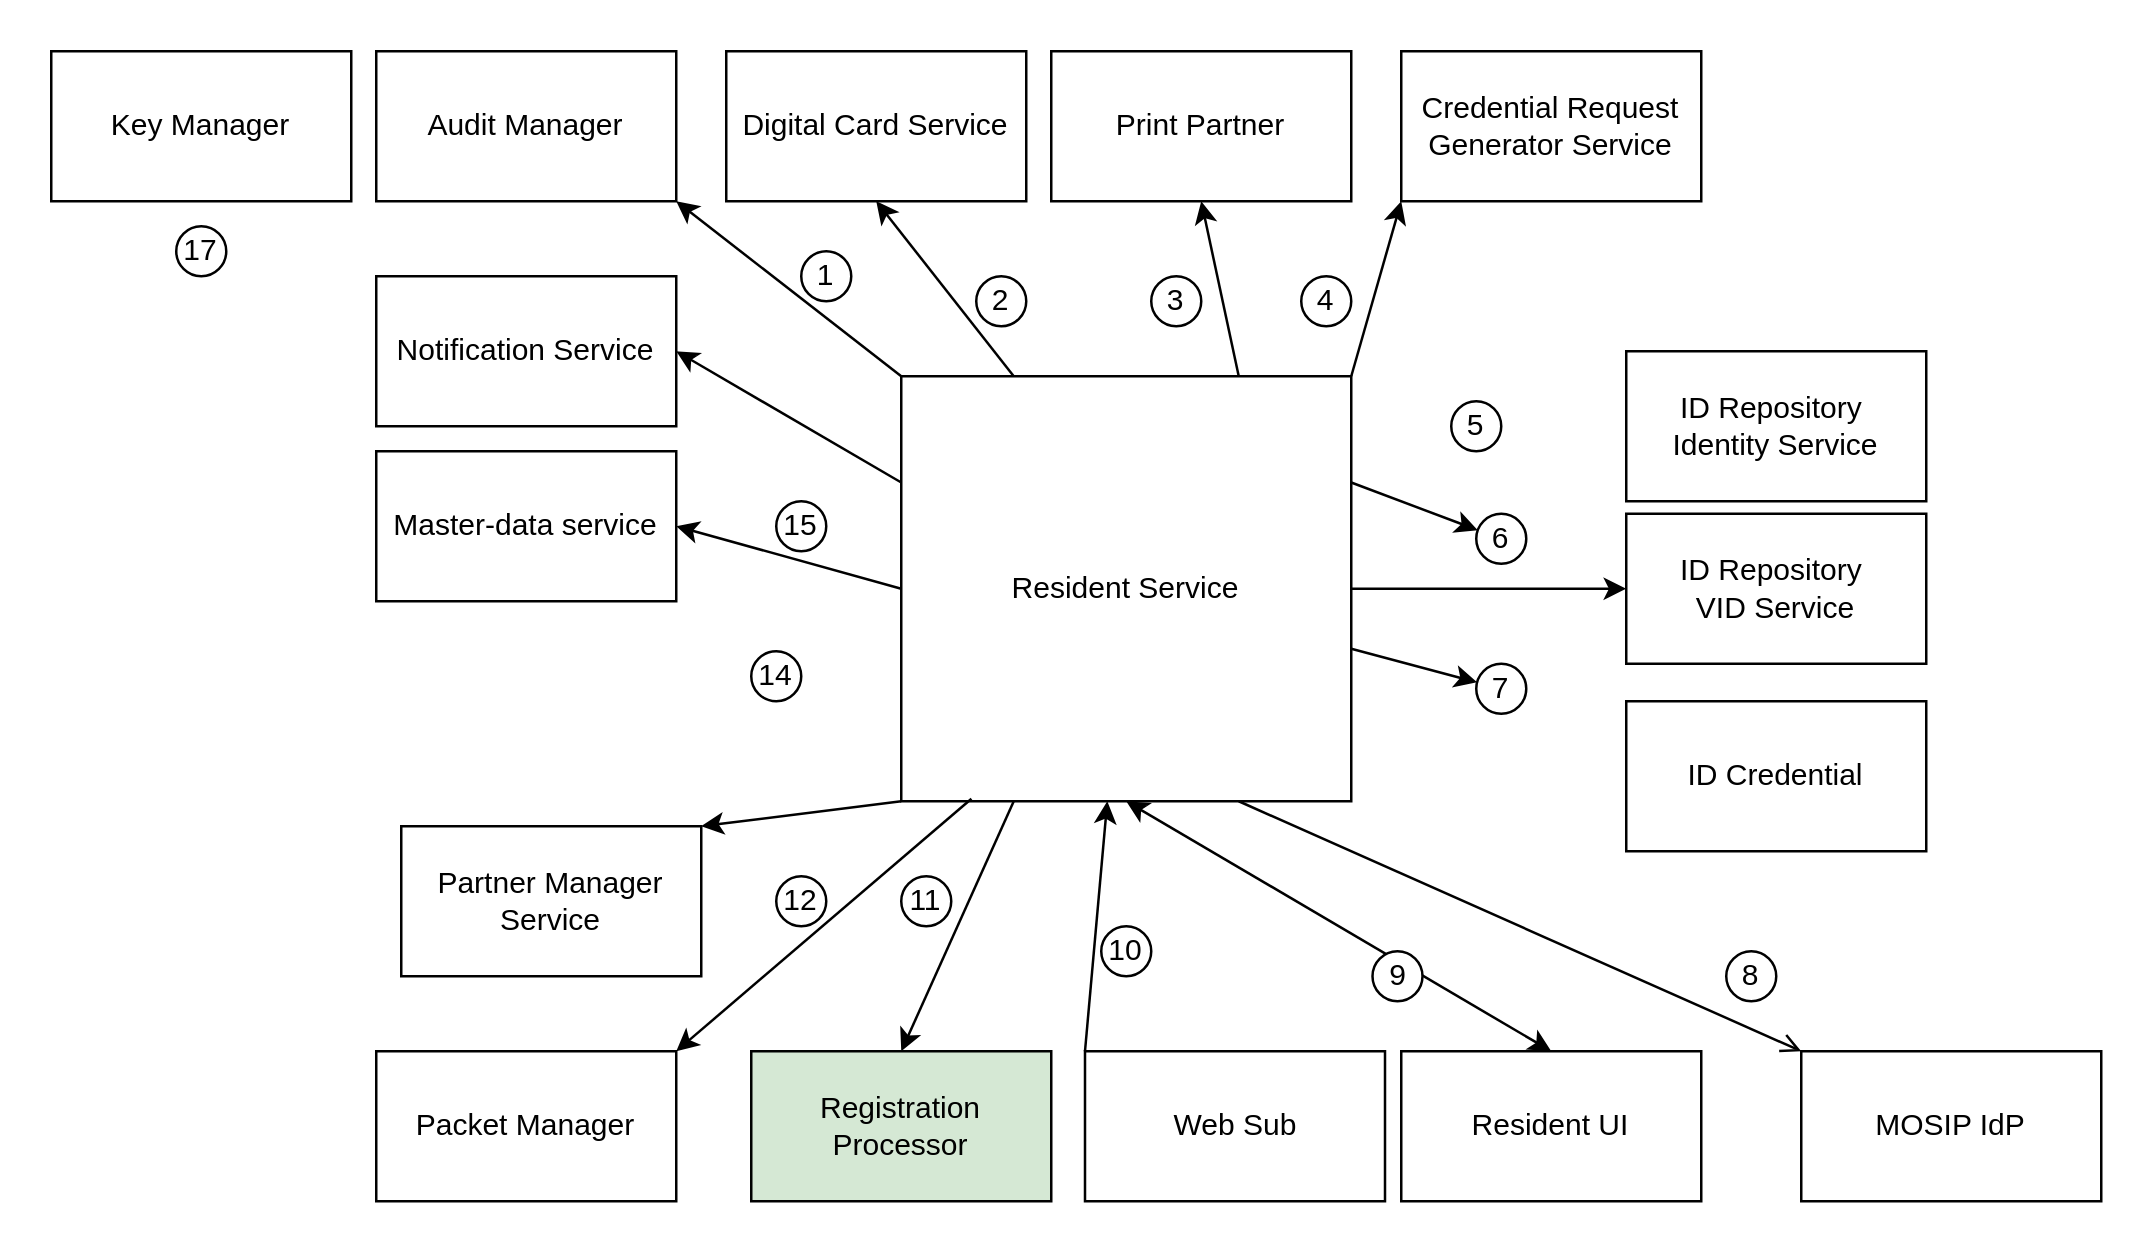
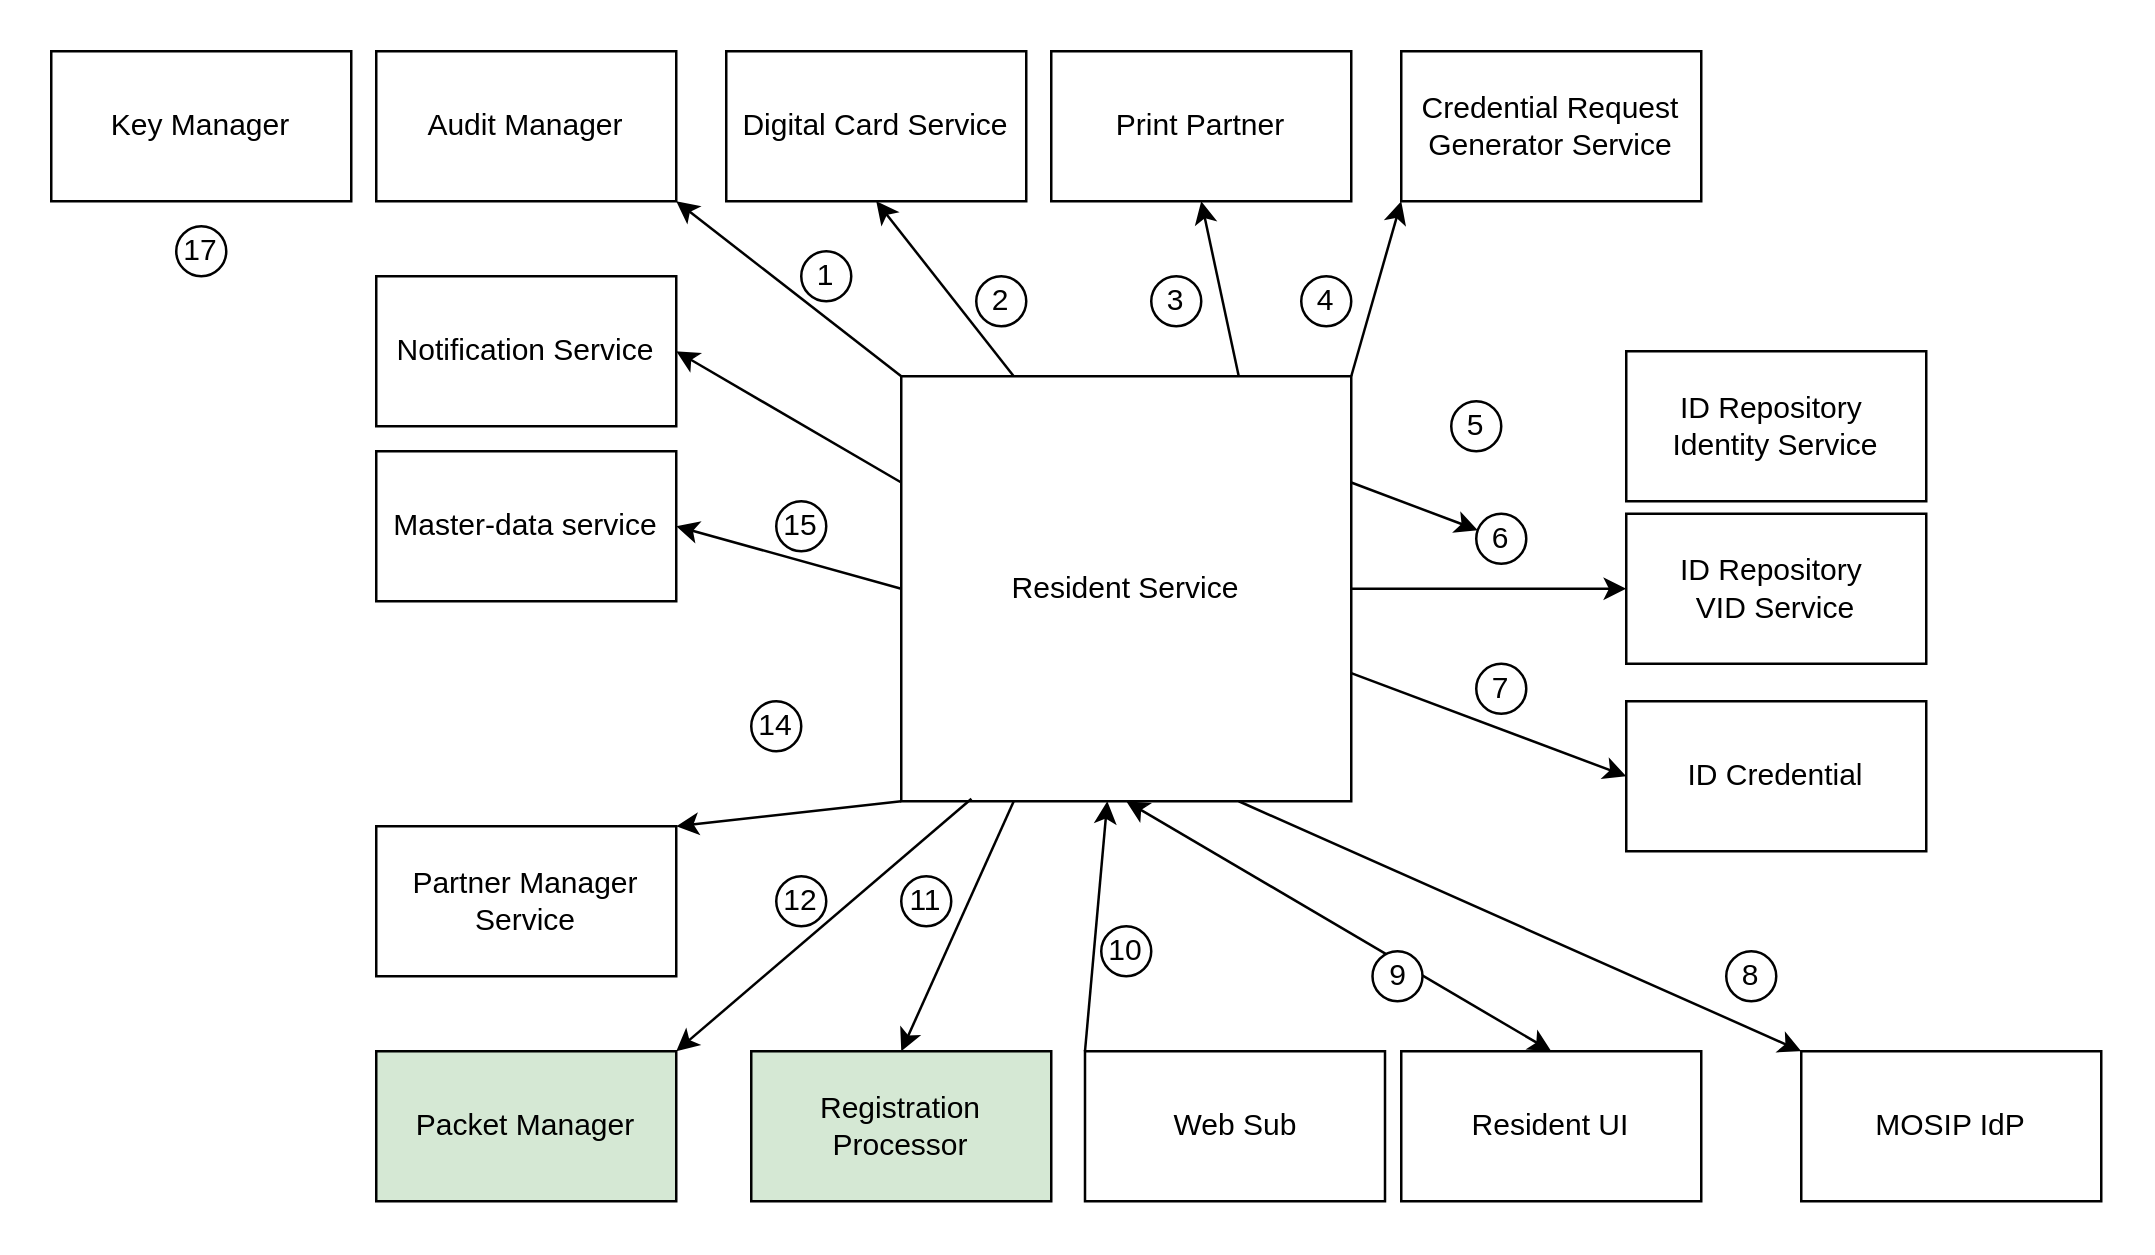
  <mxCell id="0" />
  <mxCell id="1" parent="0" />
  <mxCell id="2" value="Resident Service" style="rounded=0;whiteSpace=wrap;html=1;" parent="1" vertex="1"><mxGeometry x="360" y="150" width="180" height="170" as="geometry" /></mxCell>
  <mxCell id="3" value="Resident UI" style="rounded=0;whiteSpace=wrap;html=1;" parent="1" vertex="1"><mxGeometry x="560" y="420" width="120" height="60" as="geometry" /></mxCell>
  <mxCell id="4" value="MOSIP IdP" style="rounded=0;whiteSpace=wrap;html=1;" parent="1" vertex="1"><mxGeometry x="720" y="420" width="120" height="60" as="geometry" /></mxCell>
  <mxCell id="5" value="ID Repository&amp;nbsp;&lt;br&gt;VID Service" style="rounded=0;whiteSpace=wrap;html=1;" parent="1" vertex="1"><mxGeometry x="650" y="205" width="120" height="60" as="geometry" /></mxCell>
  <mxCell id="6" value="ID Repository&amp;nbsp;&lt;br&gt;Identity Service" style="rounded=0;whiteSpace=wrap;html=1;" parent="1" vertex="1"><mxGeometry x="650" y="140" width="120" height="60" as="geometry" /></mxCell>
  <mxCell id="7" value="Credential Request Generator Service" style="rounded=0;whiteSpace=wrap;html=1;" parent="1" vertex="1"><mxGeometry x="560" y="20" width="120" height="60" as="geometry" /></mxCell>
  <mxCell id="8" value="Digital Card Service" style="rounded=0;whiteSpace=wrap;html=1;" parent="1" vertex="1"><mxGeometry x="290" y="20" width="120" height="60" as="geometry" /></mxCell>
  <mxCell id="9" value="Audit Manager" style="rounded=0;whiteSpace=wrap;html=1;" parent="1" vertex="1"><mxGeometry x="150" y="20" width="120" height="60" as="geometry" /></mxCell>
  <mxCell id="10" value="Notification Service" style="rounded=0;whiteSpace=wrap;html=1;" parent="1" vertex="1"><mxGeometry x="150" y="110" width="120" height="60" as="geometry" /></mxCell>
  <mxCell id="11" value="Master-data service" style="rounded=0;whiteSpace=wrap;html=1;" parent="1" vertex="1"><mxGeometry x="150" y="180" width="120" height="60" as="geometry" /></mxCell>
- <mxCell id="12" value="Partner Manager Service" style="rounded=0;whiteSpace=wrap;html=1;" parent="1" vertex="1"><mxGeometry x="160" y="330" width="120" height="60" as="geometry" /></mxCell>
+ <mxCell id="12" value="Partner Manager Service" style="rounded=0;whiteSpace=wrap;html=1;" parent="1" vertex="1"><mxGeometry x="150" y="330" width="120" height="60" as="geometry" /></mxCell>
  <mxCell id="13" value="" style="endArrow=classic;html=1;rounded=0;exitX=1;exitY=0.5;exitDx=0;exitDy=0;entryX=0;entryY=0.5;entryDx=0;entryDy=0;" parent="1" source="2" target="5" edge="1"><mxGeometry width="50" height="50" relative="1" as="geometry"><mxPoint x="460" y="240" as="sourcePoint" /><mxPoint x="510" y="190" as="targetPoint" /></mxGeometry></mxCell>
  <mxCell id="14" value="" style="endArrow=classic;startArrow=classic;html=1;rounded=0;entryX=0.5;entryY=1;entryDx=0;entryDy=0;exitX=0.5;exitY=0;exitDx=0;exitDy=0;" parent="1" source="3" target="2" edge="1"><mxGeometry width="50" height="50" relative="1" as="geometry"><mxPoint x="340" y="310" as="sourcePoint" /><mxPoint x="390" y="260" as="targetPoint" /></mxGeometry></mxCell>
- <mxCell id="15" value="" style="endArrow=open;html=1;rounded=0;exitX=0.75;exitY=1;exitDx=0;exitDy=0;entryX=0;entryY=0;entryDx=0;entryDy=0;" parent="1" source="2" target="4" edge="1"><mxGeometry width="50" height="50" relative="1" as="geometry"><mxPoint x="350" y="160" as="sourcePoint" /><mxPoint x="400" y="110" as="targetPoint" /></mxGeometry></mxCell>
+ <mxCell id="15" value="" style="endArrow=classic;html=1;rounded=0;exitX=0.75;exitY=1;exitDx=0;exitDy=0;entryX=0;entryY=0;entryDx=0;entryDy=0;" parent="1" source="2" target="4" edge="1"><mxGeometry width="50" height="50" relative="1" as="geometry"><mxPoint x="350" y="160" as="sourcePoint" /><mxPoint x="400" y="110" as="targetPoint" /></mxGeometry></mxCell>
  <mxCell id="16" value="" style="endArrow=classic;html=1;rounded=0;exitX=0;exitY=0.5;exitDx=0;exitDy=0;entryX=1;entryY=0.5;entryDx=0;entryDy=0;" parent="1" source="2" target="11" edge="1"><mxGeometry width="50" height="50" relative="1" as="geometry"><mxPoint x="350" y="150" as="sourcePoint" /><mxPoint x="400" y="100" as="targetPoint" /></mxGeometry></mxCell>
  <mxCell id="17" value="Web Sub" style="rounded=0;whiteSpace=wrap;html=1;" parent="1" vertex="1"><mxGeometry x="433.5" y="420" width="120" height="60" as="geometry" /></mxCell>
  <mxCell id="18" value="" style="endArrow=classic;html=1;rounded=0;exitX=0;exitY=0;exitDx=0;exitDy=0;" parent="1" source="17" target="2" edge="1"><mxGeometry width="50" height="50" relative="1" as="geometry"><mxPoint x="440" y="310" as="sourcePoint" /><mxPoint x="490" y="260" as="targetPoint" /></mxGeometry></mxCell>
  <mxCell id="19" value="" style="endArrow=classic;html=1;rounded=0;entryX=1;entryY=0;entryDx=0;entryDy=0;exitX=0;exitY=1;exitDx=0;exitDy=0;" parent="1" source="2" target="12" edge="1"><mxGeometry width="50" height="50" relative="1" as="geometry"><mxPoint x="290" y="300" as="sourcePoint" /><mxPoint x="340" y="250" as="targetPoint" /></mxGeometry></mxCell>
  <mxCell id="20" value="" style="endArrow=classic;html=1;rounded=0;entryX=1;entryY=1;entryDx=0;entryDy=0;exitX=0;exitY=0;exitDx=0;exitDy=0;" parent="1" source="2" target="9" edge="1"><mxGeometry width="50" height="50" relative="1" as="geometry"><mxPoint x="392.5" y="240" as="sourcePoint" /><mxPoint x="280" y="330" as="targetPoint" /></mxGeometry></mxCell>
  <mxCell id="21" value="" style="endArrow=classic;html=1;rounded=0;exitX=0.25;exitY=0;exitDx=0;exitDy=0;entryX=0.5;entryY=1;entryDx=0;entryDy=0;" parent="1" source="2" target="8" edge="1"><mxGeometry width="50" height="50" relative="1" as="geometry"><mxPoint x="430" y="150" as="sourcePoint" /><mxPoint x="480" y="100" as="targetPoint" /></mxGeometry></mxCell>
  <mxCell id="22" value="" style="endArrow=classic;html=1;rounded=0;exitX=1;exitY=0;exitDx=0;exitDy=0;entryX=0;entryY=1;entryDx=0;entryDy=0;" parent="1" source="2" target="7" edge="1"><mxGeometry width="50" height="50" relative="1" as="geometry"><mxPoint x="400" y="180" as="sourcePoint" /><mxPoint x="360" y="90" as="targetPoint" /></mxGeometry></mxCell>
  <mxCell id="23" value="" style="endArrow=classic;html=1;rounded=0;exitX=1;exitY=0.25;exitDx=0;exitDy=0;" parent="1" source="2" target="46" edge="1"><mxGeometry width="50" height="50" relative="1" as="geometry"><mxPoint x="490" y="180" as="sourcePoint" /><mxPoint x="570" y="90" as="targetPoint" /></mxGeometry></mxCell>
  <mxCell id="24" value="Print Partner" style="rounded=0;whiteSpace=wrap;html=1;" parent="1" vertex="1"><mxGeometry x="420" y="20" width="120" height="60" as="geometry" /></mxCell>
  <mxCell id="25" value="" style="endArrow=classic;html=1;rounded=0;exitX=0.75;exitY=0;exitDx=0;exitDy=0;entryX=0.5;entryY=1;entryDx=0;entryDy=0;" parent="1" source="2" target="24" edge="1"><mxGeometry width="50" height="50" relative="1" as="geometry"><mxPoint x="490" y="180" as="sourcePoint" /><mxPoint x="570" y="90" as="targetPoint" /></mxGeometry></mxCell>
  <mxCell id="26" value="ID Credential" style="rounded=0;whiteSpace=wrap;html=1;" parent="1" vertex="1"><mxGeometry x="650" y="280" width="120" height="60" as="geometry" /></mxCell>
- <mxCell id="27" value="" style="endArrow=classic;html=1;rounded=0;" parent="1" source="2" target="32" edge="1"><mxGeometry width="50" height="50" relative="1" as="geometry"><mxPoint x="500" y="270" as="sourcePoint" /><mxPoint x="550" y="220" as="targetPoint" /></mxGeometry></mxCell>
- <mxCell id="28" value="Packet Manager" style="rounded=0;whiteSpace=wrap;html=1;" parent="1" vertex="1"><mxGeometry x="150" y="420" width="120" height="60" as="geometry" /></mxCell>
+ <mxCell id="27" value="" style="endArrow=classic;html=1;rounded=0;entryX=0;entryY=0.5;entryDx=0;entryDy=0;" parent="1" source="2" target="26" edge="1"><mxGeometry width="50" height="50" relative="1" as="geometry"><mxPoint x="500" y="270" as="sourcePoint" /><mxPoint x="550" y="220" as="targetPoint" /></mxGeometry></mxCell>
+ <mxCell id="28" value="Packet Manager" style="rounded=0;whiteSpace=wrap;html=1;fillColor=#d5e8d4;" parent="1" vertex="1"><mxGeometry x="150" y="420" width="120" height="60" as="geometry" /></mxCell>
  <mxCell id="29" value="Registration Processor" style="rounded=0;whiteSpace=wrap;html=1;fillColor=#d5e8d4;" parent="1" vertex="1"><mxGeometry x="300" y="420" width="120" height="60" as="geometry" /></mxCell>
  <mxCell id="30" value="" style="endArrow=classic;html=1;rounded=0;entryX=1;entryY=0;entryDx=0;entryDy=0;exitX=0.156;exitY=0.994;exitDx=0;exitDy=0;exitPerimeter=0;" parent="1" source="2" target="28" edge="1"><mxGeometry width="50" height="50" relative="1" as="geometry"><mxPoint x="370" y="240" as="sourcePoint" /><mxPoint x="280" y="330" as="targetPoint" /></mxGeometry></mxCell>
  <mxCell id="31" value="" style="endArrow=classic;html=1;rounded=0;entryX=0.5;entryY=0;entryDx=0;entryDy=0;exitX=0.25;exitY=1;exitDx=0;exitDy=0;" parent="1" source="2" target="29" edge="1"><mxGeometry width="50" height="50" relative="1" as="geometry"><mxPoint x="388.72" y="239.64" as="sourcePoint" /><mxPoint x="280" y="430" as="targetPoint" /></mxGeometry></mxCell>
  <mxCell id="32" value="7" style="ellipse;whiteSpace=wrap;html=1;aspect=fixed;" vertex="1" parent="1"><mxGeometry x="590" y="265" width="20" height="20" as="geometry" /></mxCell>
  <mxCell id="33" value="5" style="ellipse;whiteSpace=wrap;html=1;aspect=fixed;" vertex="1" parent="1"><mxGeometry x="580" y="160" width="20" height="20" as="geometry" /></mxCell>
  <mxCell id="34" value="4" style="ellipse;whiteSpace=wrap;html=1;aspect=fixed;" vertex="1" parent="1"><mxGeometry x="520" y="110" width="20" height="20" as="geometry" /></mxCell>
  <mxCell id="35" value="3" style="ellipse;whiteSpace=wrap;html=1;aspect=fixed;" vertex="1" parent="1"><mxGeometry x="460" y="110" width="20" height="20" as="geometry" /></mxCell>
  <mxCell id="36" value="2" style="ellipse;whiteSpace=wrap;html=1;aspect=fixed;" vertex="1" parent="1"><mxGeometry x="390" y="110" width="20" height="20" as="geometry" /></mxCell>
  <mxCell id="37" value="1" style="ellipse;whiteSpace=wrap;html=1;aspect=fixed;" vertex="1" parent="1"><mxGeometry x="320" y="100" width="20" height="20" as="geometry" /></mxCell>
  <mxCell id="38" value="15" style="ellipse;whiteSpace=wrap;html=1;aspect=fixed;" vertex="1" parent="1"><mxGeometry x="310" y="200" width="20" height="20" as="geometry" /></mxCell>
- <mxCell id="39" value="14" style="ellipse;whiteSpace=wrap;html=1;aspect=fixed;" vertex="1" parent="1"><mxGeometry x="300" y="260" width="20" height="20" as="geometry" /></mxCell>
+ <mxCell id="39" value="14" style="ellipse;whiteSpace=wrap;html=1;aspect=fixed;" vertex="1" parent="1"><mxGeometry x="300" y="280" width="20" height="20" as="geometry" /></mxCell>
  <mxCell id="40" value="12" style="ellipse;whiteSpace=wrap;html=1;aspect=fixed;" vertex="1" parent="1"><mxGeometry x="310" y="350" width="20" height="20" as="geometry" /></mxCell>
  <mxCell id="41" value="11" style="ellipse;whiteSpace=wrap;html=1;aspect=fixed;" vertex="1" parent="1"><mxGeometry x="360" y="350" width="20" height="20" as="geometry" /></mxCell>
  <mxCell id="42" value="10" style="ellipse;whiteSpace=wrap;html=1;aspect=fixed;" vertex="1" parent="1"><mxGeometry x="440" y="370" width="20" height="20" as="geometry" /></mxCell>
  <mxCell id="43" value="9" style="ellipse;whiteSpace=wrap;html=1;aspect=fixed;" vertex="1" parent="1"><mxGeometry x="548.5" y="380" width="20" height="20" as="geometry" /></mxCell>
  <mxCell id="44" value="8" style="ellipse;whiteSpace=wrap;html=1;aspect=fixed;" vertex="1" parent="1"><mxGeometry x="690" y="380" width="20" height="20" as="geometry" /></mxCell>
  <mxCell id="45" value="" style="endArrow=classic;html=1;rounded=0;exitX=0;exitY=0.25;exitDx=0;exitDy=0;entryX=1;entryY=0.5;entryDx=0;entryDy=0;" edge="1" parent="1" source="2" target="10"><mxGeometry width="50" height="50" relative="1" as="geometry"><mxPoint x="360" y="192.5" as="sourcePoint" /><mxPoint x="330" y="160" as="targetPoint" /></mxGeometry></mxCell>
  <mxCell id="46" value="6" style="ellipse;whiteSpace=wrap;html=1;aspect=fixed;" vertex="1" parent="1"><mxGeometry x="590" y="205" width="20" height="20" as="geometry" /></mxCell>
  <mxCell id="47" value="Key Manager" style="rounded=0;whiteSpace=wrap;html=1;" vertex="1" parent="1"><mxGeometry x="20" y="20" width="120" height="60" as="geometry" /></mxCell>
  <mxCell id="48" value="17" style="ellipse;whiteSpace=wrap;html=1;aspect=fixed;" vertex="1" parent="1"><mxGeometry x="70" y="90" width="20" height="20" as="geometry" /></mxCell>
